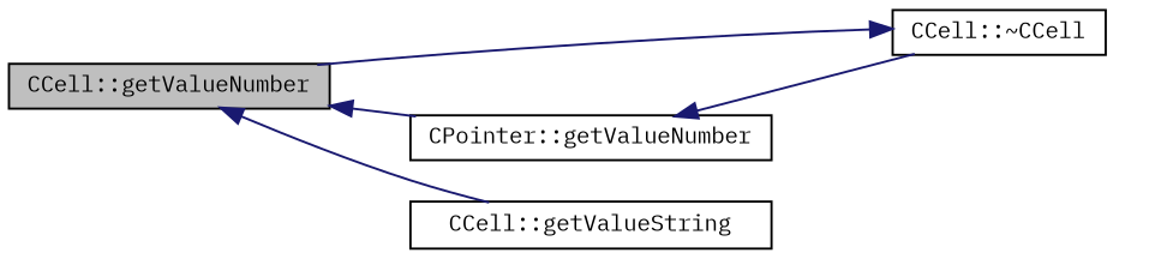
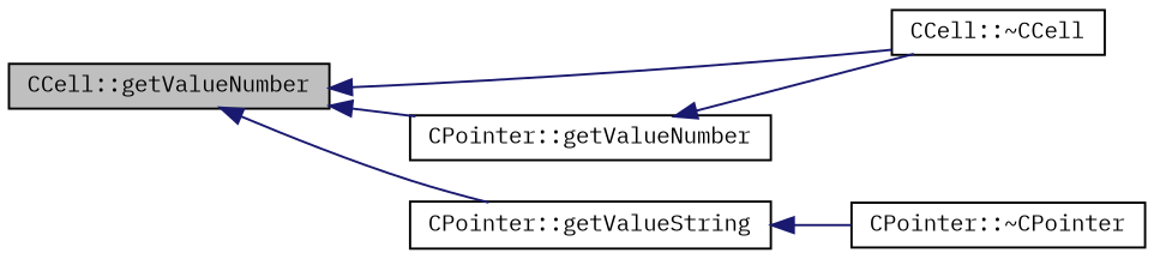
  digraph {
    fontname="IBM Plex Mono"
    rankdir=LR
    node [color=black fillcolor=white fontname="IBM Plex Mono" fontsize=10 shape=record style=filled]
    edge [color=midnightblue dir=back fontname="IBM Plex Mono" fontsize=10 labelfontname=Helvetica labelfontsize=10 style=solid]
    n1 [fillcolor=grey75 fontcolor=black height=0.2 label="CCell::getValueNumber" width=0.4]
    n2 [height=0.2 label="CCell::~CCell" width=0.4]
    n3 [height=0.2 label="CPointer::getValueNumber" width=0.4]
-   n4 [height=0.2 label="CCell::getValueString" width=0.4]
-   n2 -> n1
+   n4 [height=0.2 label="CPointer::getValueString" width=0.4]
+   n5 [height=0.2 label="CPointer::~CPointer" width=0.4]
+   n1 -> n2
    n1 -> n3
    n1 -> n4
    n3 -> n2
+   n4 -> n5
  }
